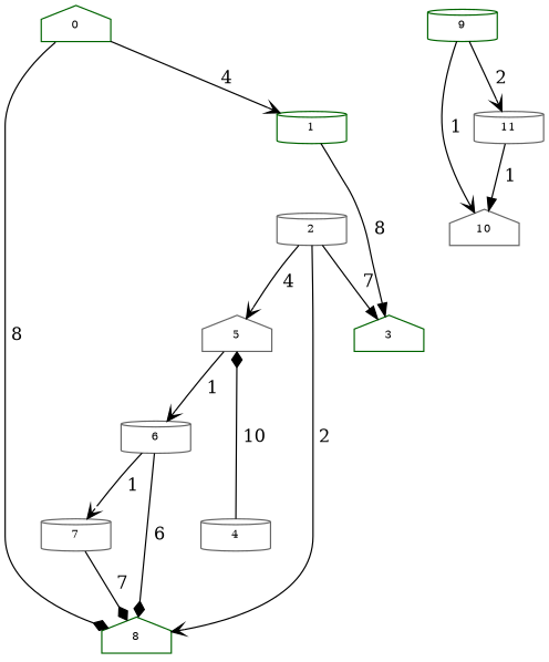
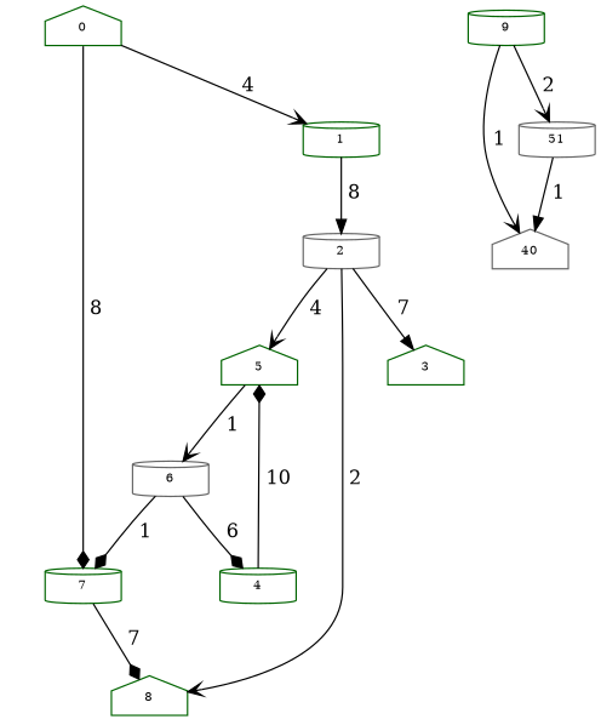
  digraph {
    rankdir=TB
    node [color=darkgreen fontsize=9 shape=cylinder]
    edge [arrowhead=vee]
    0 [height=0.25 shape=house]
    1 [height=0.25]
-   7 [color=gray40 height=0.25]
+   7 [height=0.25]
    2 [color=gray40 height=0.25]
    8 [height=0.25 shape=house]
    3 [height=0.25 shape=house]
-   5 [color=gray40 height=0.25 shape=house]
+   5 [height=0.25 shape=house]
    6 [color=gray40 height=0.25]
-   4 [color=gray40 height=0.25]
+   4 [height=0.25]
    9 [height=0.25]
-   10 [color=gray40 height=0.25 shape=house]
-   11 [color=gray40 height=0.25]
+   10 [color=gray40 height=0.25 shape=house label=40]
+   11 [color=gray40 height=0.25 label=51]
    0 -> 1 [label=" 4"]
-   0 -> 8 [arrowhead=diamond label=" 8"]
-   1 -> 3 [arrowhead=normal label=" 8"]
+   0 -> 7 [arrowhead=diamond label=" 8"]
+   1 -> 2 [arrowhead=normal label=" 8"]
    7 -> 8 [arrowhead=diamond label=" 7"]
    2 -> 8 [label=" 2"]
    2 -> 3 [arrowhead=normal label=" 7"]
    2 -> 5 [label=" 4"]
    5 -> 6 [label=" 1"]
-   6 -> 7 [label=" 1"]
-   6 -> 8 [arrowhead=diamond label=" 6"]
+   6 -> 7 [arrowhead=diamond label=" 1"]
+   6 -> 4 [arrowhead=diamond label=" 6"]
    4 -> 5 [arrowhead=diamond label=" 10"]
    9 -> 10 [label=" 1"]
    9 -> 11 [label=" 2"]
    11 -> 10 [arrowhead=normal label=" 1"]
  }
